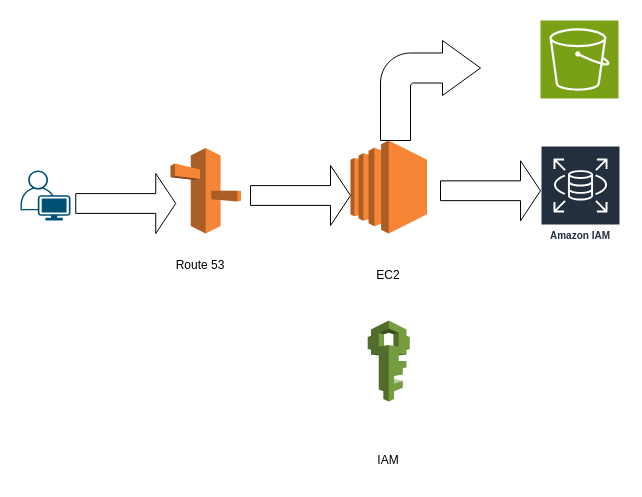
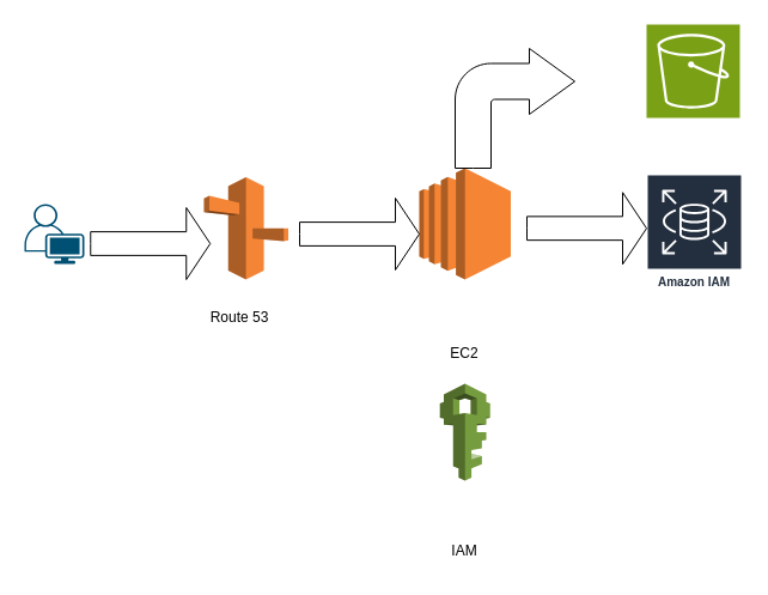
  <mxCell id="0" />
  <mxCell id="1" parent="0" />
  <mxCell id="2" value="" style="outlineConnect=0;dashed=0;verticalLabelPosition=bottom;verticalAlign=top;align=center;html=1;shape=mxgraph.aws3.ec2;fillColor=#F58534;gradientColor=none;" parent="1" vertex="1"><mxGeometry x="350" y="140" width="76.5" height="93" as="geometry" /></mxCell>
- <mxCell id="3" value="EC2" style="text;html=1;strokeColor=none;fillColor=none;align=center;verticalAlign=middle;whiteSpace=wrap;rounded=0;" parent="1" vertex="1"><mxGeometry x="358.25" y="260" width="60" height="30" as="geometry" /></mxCell>
+ <mxCell id="3" value="EC2" style="text;html=1;strokeColor=none;fillColor=none;align=center;verticalAlign=middle;whiteSpace=wrap;rounded=0;" parent="1" vertex="1"><mxGeometry x="358.25" y="280" width="60" height="30" as="geometry" /></mxCell>
  <mxCell id="4" value="" style="sketch=0;points=[[0,0,0],[0.25,0,0],[0.5,0,0],[0.75,0,0],[1,0,0],[0,1,0],[0.25,1,0],[0.5,1,0],[0.75,1,0],[1,1,0],[0,0.25,0],[0,0.5,0],[0,0.75,0],[1,0.25,0],[1,0.5,0],[1,0.75,0]];outlineConnect=0;fontColor=#232F3E;fillColor=#7AA116;strokeColor=#ffffff;dashed=0;verticalLabelPosition=bottom;verticalAlign=top;align=center;html=1;fontSize=12;fontStyle=0;aspect=fixed;shape=mxgraph.aws4.resourceIcon;resIcon=mxgraph.aws4.s3;" parent="1" vertex="1"><mxGeometry x="540" y="20" width="78" height="78" as="geometry" /></mxCell>
  <mxCell id="5" value="" style="outlineConnect=0;dashed=0;verticalLabelPosition=bottom;verticalAlign=top;align=center;html=1;shape=mxgraph.aws3.route_53;fillColor=#F58536;gradientColor=none;" parent="1" vertex="1"><mxGeometry x="170" y="147.5" width="70.5" height="85.5" as="geometry" /></mxCell>
  <mxCell id="6" value="Route 53&lt;br&gt;" style="text;html=1;strokeColor=none;fillColor=none;align=center;verticalAlign=middle;whiteSpace=wrap;rounded=0;" parent="1" vertex="1"><mxGeometry x="170.25" y="250" width="60" height="30" as="geometry" /></mxCell>
  <mxCell id="7" value="" style="points=[[0.35,0,0],[0.98,0.51,0],[1,0.71,0],[0.67,1,0],[0,0.795,0],[0,0.65,0]];verticalLabelPosition=bottom;sketch=0;html=1;verticalAlign=top;aspect=fixed;align=center;pointerEvents=1;shape=mxgraph.cisco19.user;fillColor=#005073;strokeColor=none;" parent="1" vertex="1"><mxGeometry x="20" y="170" width="50" height="50" as="geometry" /></mxCell>
  <mxCell id="8" value="Amazon IAM" style="sketch=0;outlineConnect=0;fontColor=#232F3E;gradientColor=none;strokeColor=#ffffff;fillColor=#232F3E;dashed=0;verticalLabelPosition=middle;verticalAlign=bottom;align=center;html=1;whiteSpace=wrap;fontSize=10;fontStyle=1;spacing=3;shape=mxgraph.aws4.productIcon;prIcon=mxgraph.aws4.rds;" parent="1" vertex="1"><mxGeometry x="540" y="145" width="80" height="100" as="geometry" /></mxCell>
  <mxCell id="9" value="" style="html=1;shadow=0;dashed=0;align=center;verticalAlign=middle;shape=mxgraph.arrows2.arrow;dy=0.67;dx=20;notch=0;" parent="1" vertex="1"><mxGeometry x="75.25" y="173" width="100" height="60" as="geometry" /></mxCell>
  <mxCell id="10" value="" style="html=1;shadow=0;dashed=0;align=center;verticalAlign=middle;shape=mxgraph.arrows2.arrow;dy=0.67;dx=20;notch=0;" parent="1" vertex="1"><mxGeometry x="250" y="165" width="100" height="60" as="geometry" /></mxCell>
  <mxCell id="11" value="" style="html=1;shadow=0;dashed=0;align=center;verticalAlign=middle;shape=mxgraph.arrows2.arrow;dy=0.67;dx=20;notch=0;" parent="1" vertex="1"><mxGeometry x="440" y="160.25" width="100" height="60" as="geometry" /></mxCell>
  <mxCell id="12" value="" style="html=1;shadow=0;dashed=0;align=center;verticalAlign=middle;shape=mxgraph.arrows2.bendArrow;dy=15;dx=38;notch=0;arrowHead=55;rounded=1;" parent="1" vertex="1"><mxGeometry x="380" y="40" width="100" height="100" as="geometry" /></mxCell>
  <mxCell id="13" value="" style="outlineConnect=0;dashed=0;verticalLabelPosition=bottom;verticalAlign=top;align=center;html=1;shape=mxgraph.aws3.iam;fillColor=#759C3E;gradientColor=none;" parent="1" vertex="1"><mxGeometry x="367.25" y="320" width="42" height="81" as="geometry" /></mxCell>
  <mxCell id="14" value="IAM" style="text;html=1;strokeColor=none;fillColor=none;align=center;verticalAlign=middle;whiteSpace=wrap;rounded=0;" parent="1" vertex="1"><mxGeometry x="358.25" y="445" width="60" height="30" as="geometry" /></mxCell>
